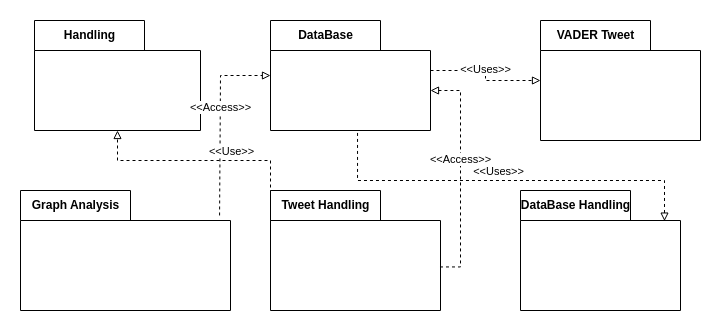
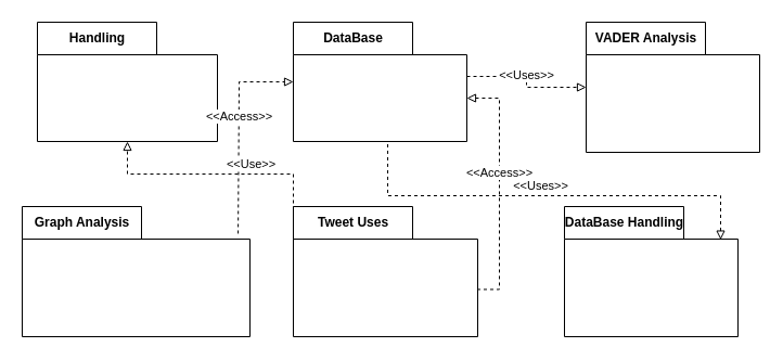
  <mxCell id="0" />
  <mxCell id="1" parent="0" />
  <mxCell id="2" value="&lt;div&gt;DataBase &lt;br&gt;&lt;/div&gt;" style="shape=folder;fontStyle=1;tabWidth=110;tabHeight=30;tabPosition=left;html=1;boundedLbl=1;labelInHeader=1;container=1;collapsible=0;" parent="1" vertex="1"><mxGeometry x="270" y="20" width="160" height="110" as="geometry" /></mxCell>
  <mxCell id="3" value="" style="html=1;strokeColor=none;resizeWidth=1;resizeHeight=1;fillColor=none;part=1;connectable=0;allowArrows=0;deletable=0;" parent="2" vertex="1"><mxGeometry width="160" height="77" relative="1" as="geometry"><mxPoint y="30" as="offset" /></mxGeometry></mxCell>
  <mxCell id="4" value="Handling" style="shape=folder;fontStyle=1;tabWidth=110;tabHeight=30;tabPosition=left;html=1;boundedLbl=1;labelInHeader=1;container=1;collapsible=0;" parent="1" vertex="1"><mxGeometry x="34" y="20" width="166" height="110" as="geometry" /></mxCell>
  <mxCell id="5" value="" style="html=1;strokeColor=none;resizeWidth=1;resizeHeight=1;fillColor=none;part=1;connectable=0;allowArrows=0;deletable=0;" parent="4" vertex="1"><mxGeometry width="166" height="77" relative="1" as="geometry"><mxPoint y="30" as="offset" /></mxGeometry></mxCell>
  <mxCell id="6" value="&lt;div&gt;Graph Analysis&lt;/div&gt;" style="shape=folder;fontStyle=1;tabWidth=110;tabHeight=30;tabPosition=left;html=1;boundedLbl=1;labelInHeader=1;container=1;collapsible=0;" parent="1" vertex="1"><mxGeometry x="20" y="190" width="210" height="120" as="geometry" /></mxCell>
  <mxCell id="7" value="" style="html=1;strokeColor=none;resizeWidth=1;resizeHeight=1;fillColor=none;part=1;connectable=0;allowArrows=0;deletable=0;" parent="6" vertex="1"><mxGeometry width="210" height="84" relative="1" as="geometry"><mxPoint y="30" as="offset" /></mxGeometry></mxCell>
- <mxCell id="8" value="Tweet Handling" style="shape=folder;fontStyle=1;tabWidth=110;tabHeight=30;tabPosition=left;html=1;boundedLbl=1;labelInHeader=1;container=1;collapsible=0;" parent="1" vertex="1"><mxGeometry x="270" y="190" width="170" height="120" as="geometry" /></mxCell>
+ <mxCell id="8" value="Tweet Uses" style="shape=folder;fontStyle=1;tabWidth=110;tabHeight=30;tabPosition=left;html=1;boundedLbl=1;labelInHeader=1;container=1;collapsible=0;" parent="1" vertex="1"><mxGeometry x="270" y="190" width="170" height="120" as="geometry" /></mxCell>
  <mxCell id="9" value="" style="html=1;strokeColor=none;resizeWidth=1;resizeHeight=1;fillColor=none;part=1;connectable=0;allowArrows=0;deletable=0;" parent="8" vertex="1"><mxGeometry width="170" height="84" relative="1" as="geometry"><mxPoint y="30" as="offset" /></mxGeometry></mxCell>
- <mxCell id="10" value="&lt;div&gt;VADER Tweet&lt;/div&gt;" style="shape=folder;fontStyle=1;tabWidth=110;tabHeight=30;tabPosition=left;html=1;boundedLbl=1;labelInHeader=1;container=1;collapsible=0;" parent="1" vertex="1"><mxGeometry x="540" y="20" width="160" height="120" as="geometry" /></mxCell>
+ <mxCell id="10" value="&lt;div&gt;VADER Analysis&lt;/div&gt;" style="shape=folder;fontStyle=1;tabWidth=110;tabHeight=30;tabPosition=left;html=1;boundedLbl=1;labelInHeader=1;container=1;collapsible=0;" parent="1" vertex="1"><mxGeometry x="540" y="20" width="160" height="120" as="geometry" /></mxCell>
  <mxCell id="11" value="" style="html=1;strokeColor=none;resizeWidth=1;resizeHeight=1;fillColor=none;part=1;connectable=0;allowArrows=0;deletable=0;" parent="10" vertex="1"><mxGeometry width="160" height="84" relative="1" as="geometry"><mxPoint y="30" as="offset" /></mxGeometry></mxCell>
  <mxCell id="12" value="DataBase Handling" style="shape=folder;fontStyle=1;tabWidth=110;tabHeight=30;tabPosition=left;html=1;boundedLbl=1;labelInHeader=1;container=1;collapsible=0;" parent="1" vertex="1"><mxGeometry x="520" y="190" width="160" height="120" as="geometry" /></mxCell>
  <mxCell id="13" value="" style="html=1;strokeColor=none;resizeWidth=1;resizeHeight=1;fillColor=none;part=1;connectable=0;allowArrows=0;deletable=0;" parent="12" vertex="1"><mxGeometry width="160" height="84" relative="1" as="geometry"><mxPoint y="30" as="offset" /></mxGeometry></mxCell>
  <mxCell id="14" value="&amp;lt;&amp;lt;Access&amp;gt;&amp;gt;" style="endArrow=block;dashed=1;html=1;rounded=0;strokeWidth=1;edgeStyle=elbowEdgeStyle;startArrow=none;startFill=0;endFill=0;labelPosition=center;verticalLabelPosition=top;align=center;verticalAlign=bottom;strokeColor=default;exitX=0.948;exitY=0.208;exitDx=0;exitDy=0;exitPerimeter=0;" parent="1" source="6" target="2" edge="1"><mxGeometry x="0.048" width="50" height="50" relative="1" as="geometry"><mxPoint x="0" y="150" as="sourcePoint" /><mxPoint x="281.92" y="557.04" as="targetPoint" /><Array as="points"><mxPoint x="220" y="220" /></Array><mxPoint as="offset" /></mxGeometry></mxCell>
  <mxCell id="15" value="&amp;lt;&amp;lt;Access&amp;gt;&amp;gt;" style="endArrow=block;dashed=1;html=1;exitX=0.997;exitY=0.637;exitDx=0;exitDy=0;exitPerimeter=0;rounded=0;strokeWidth=1;edgeStyle=elbowEdgeStyle;startArrow=none;startFill=0;endFill=0;labelPosition=center;verticalLabelPosition=top;align=center;verticalAlign=bottom;strokeColor=default;entryX=0;entryY=0;entryDx=160;entryDy=70;entryPerimeter=0;" parent="1" source="8" target="2" edge="1"><mxGeometry x="0.048" width="50" height="50" relative="1" as="geometry"><mxPoint x="620" y="505" as="sourcePoint" /><mxPoint x="910" y="70" as="targetPoint" /><Array as="points"><mxPoint x="460" y="130" /><mxPoint x="480" y="100" /><mxPoint x="500" y="90" /><mxPoint x="530" y="160" /></Array><mxPoint as="offset" /></mxGeometry></mxCell>
  <mxCell id="16" value="&lt;div&gt;&amp;lt;&amp;lt;Use&amp;gt;&amp;gt;&lt;/div&gt;" style="endArrow=block;dashed=1;html=1;rounded=0;strokeWidth=1;edgeStyle=orthogonalEdgeStyle;startArrow=none;startFill=0;endFill=0;labelPosition=center;verticalLabelPosition=top;align=center;verticalAlign=bottom;strokeColor=default;entryX=0.5;entryY=1;entryDx=0;entryDy=0;entryPerimeter=0;elbow=vertical;exitX=0;exitY=0;exitDx=0;exitDy=75;exitPerimeter=0;" parent="1" source="8" target="4" edge="1"><mxGeometry width="50" height="50" relative="1" as="geometry"><mxPoint x="250" y="260" as="sourcePoint" /><mxPoint x="117" y="140" as="targetPoint" /><Array as="points"><mxPoint x="270" y="160" /><mxPoint x="117" y="160" /></Array></mxGeometry></mxCell>
  <mxCell id="17" value="&amp;lt;&amp;lt;Uses&amp;gt;&amp;gt;" style="endArrow=block;dashed=1;html=1;rounded=0;strokeWidth=1;edgeStyle=orthogonalEdgeStyle;startArrow=none;startFill=0;endFill=0;labelPosition=center;verticalLabelPosition=top;align=center;verticalAlign=bottom;strokeColor=default;exitX=0;exitY=0;exitDx=160;exitDy=50;exitPerimeter=0;" parent="1" source="2" target="10" edge="1"><mxGeometry x="0.048" width="50" height="50" relative="1" as="geometry"><mxPoint x="760" y="170" as="sourcePoint" /><mxPoint x="610" y="125" as="targetPoint" /><mxPoint as="offset" /></mxGeometry></mxCell>
  <mxCell id="18" value="&amp;lt;&amp;lt;Uses&amp;gt;&amp;gt;" style="endArrow=none;dashed=1;html=1;rounded=0;strokeWidth=1;edgeStyle=elbowEdgeStyle;startArrow=block;startFill=0;endFill=0;labelPosition=center;verticalLabelPosition=top;align=center;verticalAlign=bottom;strokeColor=default;entryX=0.544;entryY=1.018;entryDx=0;entryDy=0;entryPerimeter=0;exitX=0.9;exitY=0.255;exitDx=0;exitDy=0;exitPerimeter=0;elbow=vertical;" parent="1" source="12" target="2" edge="1"><mxGeometry x="0.048" width="50" height="50" relative="1" as="geometry"><mxPoint x="629.04" y="511.03" as="sourcePoint" /><mxPoint x="500" y="280" as="targetPoint" /><Array as="points"><mxPoint x="670" y="180" /><mxPoint x="600" y="190" /></Array><mxPoint as="offset" /></mxGeometry></mxCell>
